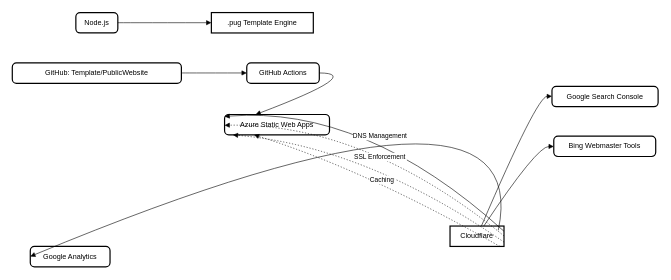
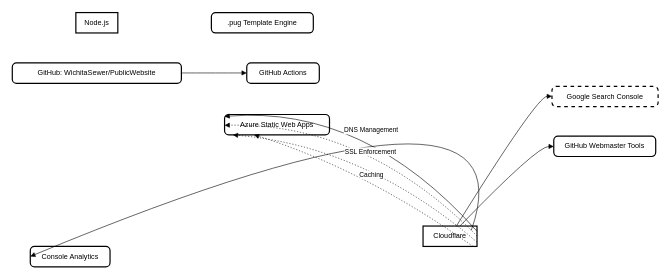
  <mxCell id="0" />
  <mxCell id="1" parent="0" />
- <mxCell id="2" value="Node.js" style="rounded=1;absoluteArcSize=1;arcSize=14;whiteSpace=wrap;strokeWidth=2;" vertex="1" parent="1"><mxGeometry x="126" y="20" width="70" height="34" as="geometry" /></mxCell>
- <mxCell id="3" value=".pug Template Engine" style="absoluteArcSize=1;arcSize=14;whiteSpace=wrap;strokeWidth=2;rounded=0;" vertex="1" parent="1"><mxGeometry x="352" y="20" width="170" height="34" as="geometry" /></mxCell>
- <mxCell id="4" value="GitHub: Template/PublicWebsite" style="rounded=1;absoluteArcSize=1;arcSize=14;whiteSpace=wrap;strokeWidth=2;" vertex="1" parent="1"><mxGeometry x="20" y="104" width="282" height="34" as="geometry" /></mxCell>
+ <mxCell id="2" value="Node.js" style="absoluteArcSize=1;arcSize=14;whiteSpace=wrap;strokeWidth=2;rounded=0;" vertex="1" parent="1"><mxGeometry x="126" y="20" width="70" height="34" as="geometry" /></mxCell>
+ <mxCell id="3" value=".pug Template Engine" style="rounded=1;absoluteArcSize=1;arcSize=14;whiteSpace=wrap;strokeWidth=2;" vertex="1" parent="1"><mxGeometry x="352" y="20" width="170" height="34" as="geometry" /></mxCell>
+ <mxCell id="4" value="GitHub: WichitaSewer/PublicWebsite" style="rounded=1;absoluteArcSize=1;arcSize=14;whiteSpace=wrap;strokeWidth=2;" vertex="1" parent="1"><mxGeometry x="20" y="104" width="282" height="34" as="geometry" /></mxCell>
  <mxCell id="5" value="GitHub Actions" style="rounded=1;absoluteArcSize=1;arcSize=14;whiteSpace=wrap;strokeWidth=2;" vertex="1" parent="1"><mxGeometry x="411" y="104" width="121" height="34" as="geometry" /></mxCell>
  <mxCell id="6" value="Azure Static Web Apps" style="rounded=1;absoluteArcSize=1;arcSize=14;whiteSpace=wrap;strokeWidth=2;" vertex="1" parent="1"><mxGeometry x="374" y="190" width="175" height="34" as="geometry" /></mxCell>
- <mxCell id="7" value="Cloudflare" style="whiteSpace=wrap;strokeWidth=2;" vertex="1" parent="1"><mxGeometry x="750" y="376" width="90" height="34" as="geometry" /></mxCell>
- <mxCell id="8" value="Google Analytics" style="rounded=1;absoluteArcSize=1;arcSize=14;whiteSpace=wrap;strokeWidth=2;" vertex="1" parent="1"><mxGeometry x="50" y="410" width="133" height="34" as="geometry" /></mxCell>
- <mxCell id="9" value="Google Search Console" style="rounded=1;absoluteArcSize=1;arcSize=14;whiteSpace=wrap;strokeWidth=2;" vertex="1" parent="1"><mxGeometry x="920" y="143" width="177" height="34" as="geometry" /></mxCell>
- <mxCell id="10" value="Bing Webmaster Tools" style="rounded=1;absoluteArcSize=1;arcSize=14;whiteSpace=wrap;strokeWidth=2;" vertex="1" parent="1"><mxGeometry x="923" y="226" width="170" height="34" as="geometry" /></mxCell>
- <mxCell id="11" value="" style="curved=1;startArrow=none;endArrow=block;exitX=0.995;exitY=0.497;entryX=-0.002;entryY=0.497;rounded=0;" edge="1" parent="1" source="2" target="3"><mxGeometry relative="1" as="geometry"><Array as="points" /></mxGeometry></mxCell>
+ <mxCell id="7" value="Cloudflare" style="whiteSpace=wrap;strokeWidth=2;" vertex="1" parent="1"><mxGeometry x="705" y="376" width="90" height="34" as="geometry" /></mxCell>
+ <mxCell id="8" value="Console Analytics" style="rounded=1;absoluteArcSize=1;arcSize=14;whiteSpace=wrap;strokeWidth=2;" vertex="1" parent="1"><mxGeometry x="50" y="410" width="133" height="34" as="geometry" /></mxCell>
+ <mxCell id="9" value="Google Search Console" style="rounded=1;absoluteArcSize=1;arcSize=14;whiteSpace=wrap;strokeWidth=2;dashed=1;" vertex="1" parent="1"><mxGeometry x="920" y="143" width="177" height="34" as="geometry" /></mxCell>
+ <mxCell id="10" value="GitHub Webmaster Tools" style="rounded=1;absoluteArcSize=1;arcSize=14;whiteSpace=wrap;strokeWidth=2;" vertex="1" parent="1"><mxGeometry x="923" y="226" width="170" height="34" as="geometry" /></mxCell>
  <mxCell id="12" value="" style="curved=1;startArrow=none;endArrow=block;exitX=0.999;exitY=0.491;entryX=0.0;entryY=0.491;rounded=0;" edge="1" parent="1" source="4" target="5"><mxGeometry relative="1" as="geometry"><Array as="points" /></mxGeometry></mxCell>
- <mxCell id="13" value="" style="curved=1;startArrow=none;endArrow=block;exitX=0.999;exitY=0.491;entryX=0.29;entryY=-0.015;rounded=0;" edge="1" parent="1" source="5" target="6"><mxGeometry relative="1" as="geometry"><Array as="points"><mxPoint x="608" y="121" /></Array></mxGeometry></mxCell>
  <mxCell id="14" value="" style="curved=1;startArrow=none;endArrow=block;exitX=0.991;exitY=0.26;entryX=-0.002;entryY=0.093;rounded=0;" edge="1" parent="1" source="7" target="6"><mxGeometry relative="1" as="geometry"><Array as="points"><mxPoint x="608" y="175" /></Array></mxGeometry></mxCell>
  <mxCell id="15" value="" style="curved=1;startArrow=none;endArrow=block;exitX=0.894;exitY=0.21;entryX=0.001;entryY=0.491;rounded=0;exitDx=0;exitDy=0;exitPerimeter=0;" edge="1" parent="1" source="7" target="8"><mxGeometry relative="1" as="geometry"><Array as="points"><mxPoint x="895" y="76" /></Array></mxGeometry></mxCell>
  <mxCell id="16" value="" style="curved=1;startArrow=none;endArrow=block;entryX=-0.001;entryY=0.485;rounded=0;" edge="1" parent="1" source="7" target="9"><mxGeometry relative="1" as="geometry"><Array as="points"><mxPoint x="895" y="160" /></Array></mxGeometry></mxCell>
  <mxCell id="17" value="" style="curved=1;startArrow=none;endArrow=block;entryX=0.002;entryY=0.509;rounded=0;" edge="1" parent="1" source="7" target="10"><mxGeometry relative="1" as="geometry"><Array as="points"><mxPoint x="895" y="243" /></Array></mxGeometry></mxCell>
  <mxCell id="18" value="DNS Management" style="curved=1;dashed=1;dashPattern=2 3;startArrow=none;endArrow=block;exitX=0.991;exitY=0.485;entryX=-0.002;entryY=0.528;rounded=0;" edge="1" parent="1" source="7" target="6"><mxGeometry relative="1" as="geometry"><Array as="points"><mxPoint x="608" y="204" /></Array></mxGeometry></mxCell>
  <mxCell id="19" value="SSL Enforcement" style="curved=1;dashed=1;dashPattern=2 3;startArrow=none;endArrow=block;exitX=0.991;exitY=0.783;entryX=0.097;entryY=0.979;rounded=0;" edge="1" parent="1" source="7" target="6"><mxGeometry relative="1" as="geometry"><Array as="points"><mxPoint x="608" y="243" /></Array></mxGeometry></mxCell>
  <mxCell id="20" value="Caching" style="curved=1;dashed=1;dashPattern=2 3;startArrow=none;endArrow=block;exitX=0.909;exitY=0.982;entryX=0.29;entryY=0.979;rounded=0;" edge="1" parent="1" source="7" target="6"><mxGeometry relative="1" as="geometry"><Array as="points"><mxPoint x="608" y="282" /></Array></mxGeometry></mxCell>
